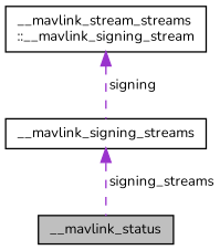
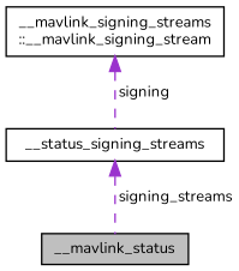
  digraph {
    fontname=Nunito
    node [color=black fillcolor=white fontname=Nunito fontsize=10 shape=record style=filled]
    edge [color=darkorchid3 dir=back fontname=Nunito fontsize=10 labelfontname=Helvetica labelfontsize=10 style=dashed]
    n1 [fillcolor=grey75 fontcolor=black height=0.2 label=__mavlink_status width=0.4]
-   n2 [height=0.2 label=__mavlink_signing_streams width=0.4]
-   n3 [height=0.2 label="__mavlink_stream_streams\l::__mavlink_signing_stream" width=0.4]
+   n2 [height=0.2 label=__status_signing_streams width=0.4]
+   n3 [height=0.2 label="__mavlink_signing_streams\l::__mavlink_signing_stream" width=0.4]
    n2 -> n1 [label=" signing_streams"]
    n3 -> n2 [label=" signing"]
  }
